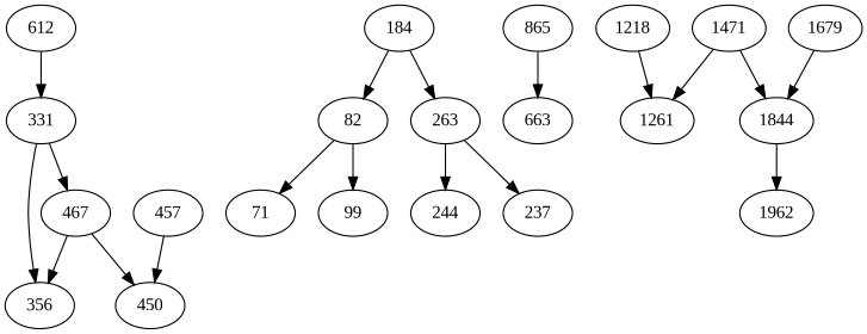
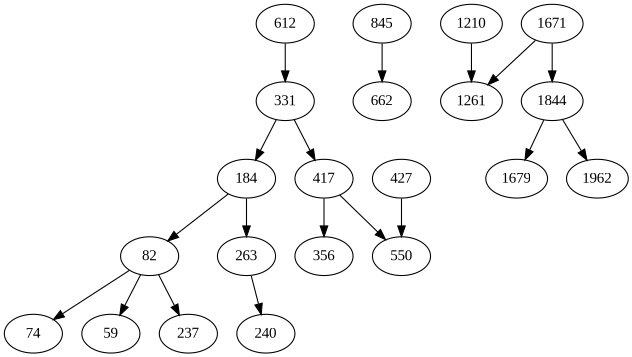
  digraph {
    fontname="Liberation Serif"
    node [fontname="Liberation Serif"]
    edge [fontname="Liberation Serif"]
    n1 [label=612]
    331
    184
-   417 [label=467]
+   417
    82
    263
    356
-   550 [label=450]
-   845 [label=865]
-   662 [label=663]
-   1671 [label=1471]
+   550
+   845
+   662
+   1671
    1261
    1844
-   74 [label=71]
-   99
-   240 [label=244]
+   74
+   99 [label=59]
+   240
    n17 [label=237]
-   457
+   457 [label=427]
    1679
    1962
-   1210 [label=1218]
+   1210
    n1 -> 331
-   331 -> 356
+   331 -> 184
    331 -> 417
    184 -> 82
    184 -> 263
    417 -> 356
    417 -> 550
    82 -> 74
    82 -> 99
    263 -> 240
-   263 -> n17
+   82 -> n17
    845 -> 662
    1671 -> 1261
    1671 -> 1844
-   1679 -> 1844
+   1844 -> 1679
    1844 -> 1962
    457 -> 550
    1210 -> 1261
  }
